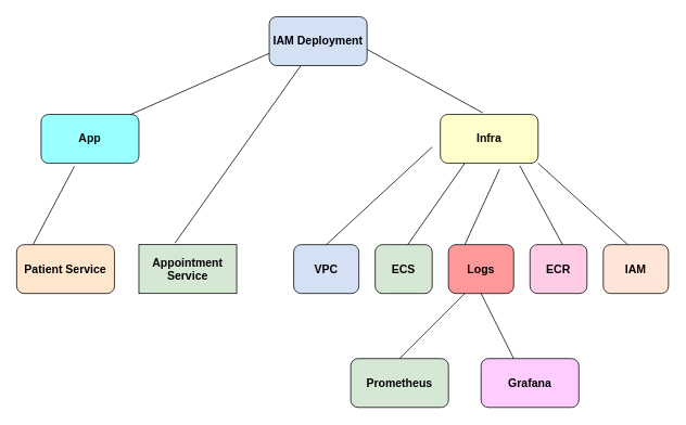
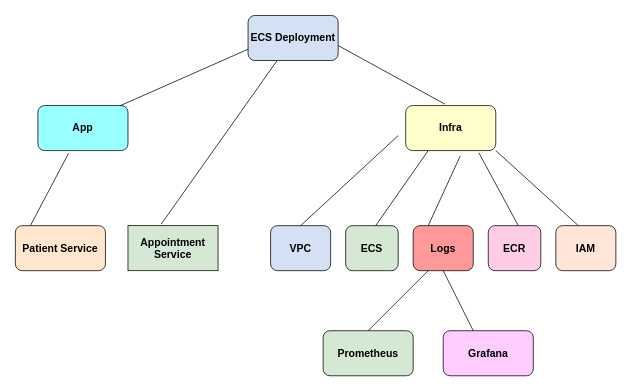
  <mxCell id="0" />
  <mxCell id="1" parent="0" />
- <mxCell id="2" value="&lt;b&gt;&lt;font style=&quot;font-size: 14px;&quot;&gt;IAM Deployment&lt;/font&gt;&lt;/b&gt;" style="rounded=1;whiteSpace=wrap;html=1;fillColor=light-dark(#D4E1F5,var(--ge-dark-color, #121212));" vertex="1" parent="1"><mxGeometry x="330" y="20" width="120" height="60" as="geometry" /></mxCell>
+ <mxCell id="2" value="&lt;b&gt;&lt;font style=&quot;font-size: 14px;&quot;&gt;ECS Deployment&lt;/font&gt;&lt;/b&gt;" style="rounded=1;whiteSpace=wrap;html=1;fillColor=light-dark(#D4E1F5,var(--ge-dark-color, #121212));" vertex="1" parent="1"><mxGeometry x="330" y="20" width="120" height="60" as="geometry" /></mxCell>
  <mxCell id="3" value="&lt;b&gt;&lt;font style=&quot;font-size: 14px;&quot;&gt;App&lt;/font&gt;&lt;/b&gt;" style="rounded=1;whiteSpace=wrap;html=1;fillColor=light-dark(#99FFFF,var(--ge-dark-color, #121212));" vertex="1" parent="1"><mxGeometry x="50" y="140" width="120" height="60" as="geometry" /></mxCell>
  <mxCell id="4" value="&lt;b&gt;&lt;font style=&quot;font-size: 14px;&quot;&gt;Infra&lt;/font&gt;&lt;/b&gt;" style="rounded=1;whiteSpace=wrap;html=1;fillColor=light-dark(#FFFFCC,var(--ge-dark-color, #121212));" vertex="1" parent="1"><mxGeometry x="540" y="140" width="120" height="60" as="geometry" /></mxCell>
  <mxCell id="5" value="&lt;b&gt;&lt;font style=&quot;font-size: 14px;&quot;&gt;Patient Service&lt;/font&gt;&lt;/b&gt;" style="rounded=1;whiteSpace=wrap;html=1;fillColor=light-dark(#FFE6CC,var(--ge-dark-color, #121212));" vertex="1" parent="1"><mxGeometry x="20" y="300" width="120" height="60" as="geometry" /></mxCell>
  <mxCell id="6" value="&lt;b&gt;&lt;font style=&quot;font-size: 14px;&quot;&gt;Appointment Service&lt;/font&gt;&lt;/b&gt;" style="whiteSpace=wrap;html=1;fillColor=light-dark(#D5E8D4,var(--ge-dark-color, #121212));rounded=0;" vertex="1" parent="1"><mxGeometry x="170" y="300" width="120" height="60" as="geometry" /></mxCell>
  <mxCell id="7" value="&lt;b&gt;&lt;font style=&quot;font-size: 14px;&quot;&gt;VPC&lt;/font&gt;&lt;/b&gt;" style="rounded=1;whiteSpace=wrap;html=1;fillColor=light-dark(#D4E1F5,var(--ge-dark-color, #121212));" vertex="1" parent="1"><mxGeometry x="360" y="300" width="80" height="60" as="geometry" /></mxCell>
  <mxCell id="8" value="&lt;b&gt;&lt;font style=&quot;font-size: 14px;&quot;&gt;ECS&lt;/font&gt;&lt;/b&gt;" style="rounded=1;whiteSpace=wrap;html=1;fillColor=light-dark(#D5E8D4,var(--ge-dark-color, #121212));" vertex="1" parent="1"><mxGeometry x="460" y="300" width="70" height="60" as="geometry" /></mxCell>
  <mxCell id="9" value="&lt;b&gt;&lt;font style=&quot;font-size: 14px;&quot;&gt;Logs&lt;/font&gt;&lt;/b&gt;" style="rounded=1;whiteSpace=wrap;html=1;fillColor=light-dark(#FF9999,var(--ge-dark-color, #121212));" vertex="1" parent="1"><mxGeometry x="550" y="300" width="80" height="60" as="geometry" /></mxCell>
  <mxCell id="10" value="&lt;b&gt;&lt;font style=&quot;font-size: 14px;&quot;&gt;ECR&lt;/font&gt;&lt;/b&gt;" style="rounded=1;whiteSpace=wrap;html=1;fillColor=light-dark(#FFCCE6,var(--ge-dark-color, #121212));" vertex="1" parent="1"><mxGeometry x="650" y="300" width="70" height="60" as="geometry" /></mxCell>
  <mxCell id="11" value="&lt;b&gt;&lt;font style=&quot;font-size: 14px;&quot;&gt;IAM&lt;/font&gt;&lt;/b&gt;" style="rounded=1;whiteSpace=wrap;html=1;fillColor=light-dark(#FFE4D8,var(--ge-dark-color, #121212));" vertex="1" parent="1"><mxGeometry x="740" y="300" width="80" height="60" as="geometry" /></mxCell>
  <mxCell id="12" value="&lt;b&gt;&lt;font style=&quot;font-size: 14px;&quot;&gt;Prometheus&lt;/font&gt;&lt;/b&gt;" style="rounded=1;whiteSpace=wrap;html=1;fillColor=light-dark(#D5E8D4,var(--ge-dark-color, #121212));" vertex="1" parent="1"><mxGeometry x="430" y="440" width="120" height="60" as="geometry" /></mxCell>
  <mxCell id="13" value="&lt;b&gt;&lt;font style=&quot;font-size: 14px;&quot;&gt;Grafana&lt;/font&gt;&lt;/b&gt;" style="rounded=1;whiteSpace=wrap;html=1;fillColor=light-dark(#FFCCFF,var(--ge-dark-color, #121212));" vertex="1" parent="1"><mxGeometry x="590" y="440" width="120" height="60" as="geometry" /></mxCell>
  <mxCell id="14" value="" style="endArrow=none;html=1;rounded=0;entryX=0;entryY=0.75;entryDx=0;entryDy=0;" edge="1" parent="1" target="2"><mxGeometry width="50" height="50" relative="1" as="geometry"><mxPoint x="160" y="140" as="sourcePoint" /><mxPoint x="210" y="90" as="targetPoint" /></mxGeometry></mxCell>
  <mxCell id="15" value="" style="endArrow=none;html=1;rounded=0;entryX=0.434;entryY=-0.033;entryDx=0;entryDy=0;entryPerimeter=0;" edge="1" parent="1" target="4"><mxGeometry width="50" height="50" relative="1" as="geometry"><mxPoint x="450" y="60" as="sourcePoint" /><mxPoint x="500" y="10" as="targetPoint" /></mxGeometry></mxCell>
  <mxCell id="16" value="" style="endArrow=none;html=1;rounded=0;entryX=0.34;entryY=1.063;entryDx=0;entryDy=0;entryPerimeter=0;" edge="1" parent="1" target="3"><mxGeometry width="50" height="50" relative="1" as="geometry"><mxPoint x="40" y="300" as="sourcePoint" /><mxPoint x="90" y="250" as="targetPoint" /></mxGeometry></mxCell>
  <mxCell id="17" value="" style="endArrow=none;html=1;rounded=0;exitX=0.369;exitY=-0.033;exitDx=0;exitDy=0;exitPerimeter=0;" edge="1" parent="1" source="6" target="2"><mxGeometry width="50" height="50" relative="1" as="geometry"><mxPoint x="200" y="290" as="sourcePoint" /><mxPoint x="250" y="240" as="targetPoint" /></mxGeometry></mxCell>
  <mxCell id="18" value="" style="endArrow=none;html=1;rounded=0;" edge="1" parent="1"><mxGeometry width="50" height="50" relative="1" as="geometry"><mxPoint x="400" y="300" as="sourcePoint" /><mxPoint x="530" y="180" as="targetPoint" /></mxGeometry></mxCell>
  <mxCell id="19" value="" style="endArrow=none;html=1;rounded=0;entryX=0.25;entryY=1;entryDx=0;entryDy=0;" edge="1" parent="1" target="4"><mxGeometry width="50" height="50" relative="1" as="geometry"><mxPoint x="500" y="300" as="sourcePoint" /><mxPoint x="550" y="250" as="targetPoint" /></mxGeometry></mxCell>
  <mxCell id="20" value="" style="endArrow=none;html=1;rounded=0;entryX=0.605;entryY=1.122;entryDx=0;entryDy=0;entryPerimeter=0;" edge="1" parent="1" target="4"><mxGeometry width="50" height="50" relative="1" as="geometry"><mxPoint x="570" y="300" as="sourcePoint" /><mxPoint x="610" y="210" as="targetPoint" /></mxGeometry></mxCell>
  <mxCell id="21" value="" style="endArrow=none;html=1;rounded=0;entryX=0.812;entryY=1.048;entryDx=0;entryDy=0;entryPerimeter=0;" edge="1" parent="1" target="4"><mxGeometry width="50" height="50" relative="1" as="geometry"><mxPoint x="690" y="300" as="sourcePoint" /><mxPoint x="740" y="250" as="targetPoint" /></mxGeometry></mxCell>
  <mxCell id="22" value="" style="endArrow=none;html=1;rounded=0;entryX=1;entryY=1;entryDx=0;entryDy=0;" edge="1" parent="1" target="4"><mxGeometry width="50" height="50" relative="1" as="geometry"><mxPoint x="770" y="300" as="sourcePoint" /><mxPoint x="820" y="250" as="targetPoint" /></mxGeometry></mxCell>
  <mxCell id="23" value="" style="endArrow=none;html=1;rounded=0;entryX=0.25;entryY=1;entryDx=0;entryDy=0;" edge="1" parent="1" target="9"><mxGeometry width="50" height="50" relative="1" as="geometry"><mxPoint x="490" y="440" as="sourcePoint" /><mxPoint x="540" y="390" as="targetPoint" /></mxGeometry></mxCell>
  <mxCell id="24" value="" style="endArrow=none;html=1;rounded=0;entryX=0.5;entryY=1;entryDx=0;entryDy=0;" edge="1" parent="1" target="9"><mxGeometry width="50" height="50" relative="1" as="geometry"><mxPoint x="630" y="440" as="sourcePoint" /><mxPoint x="680" y="390" as="targetPoint" /></mxGeometry></mxCell>
